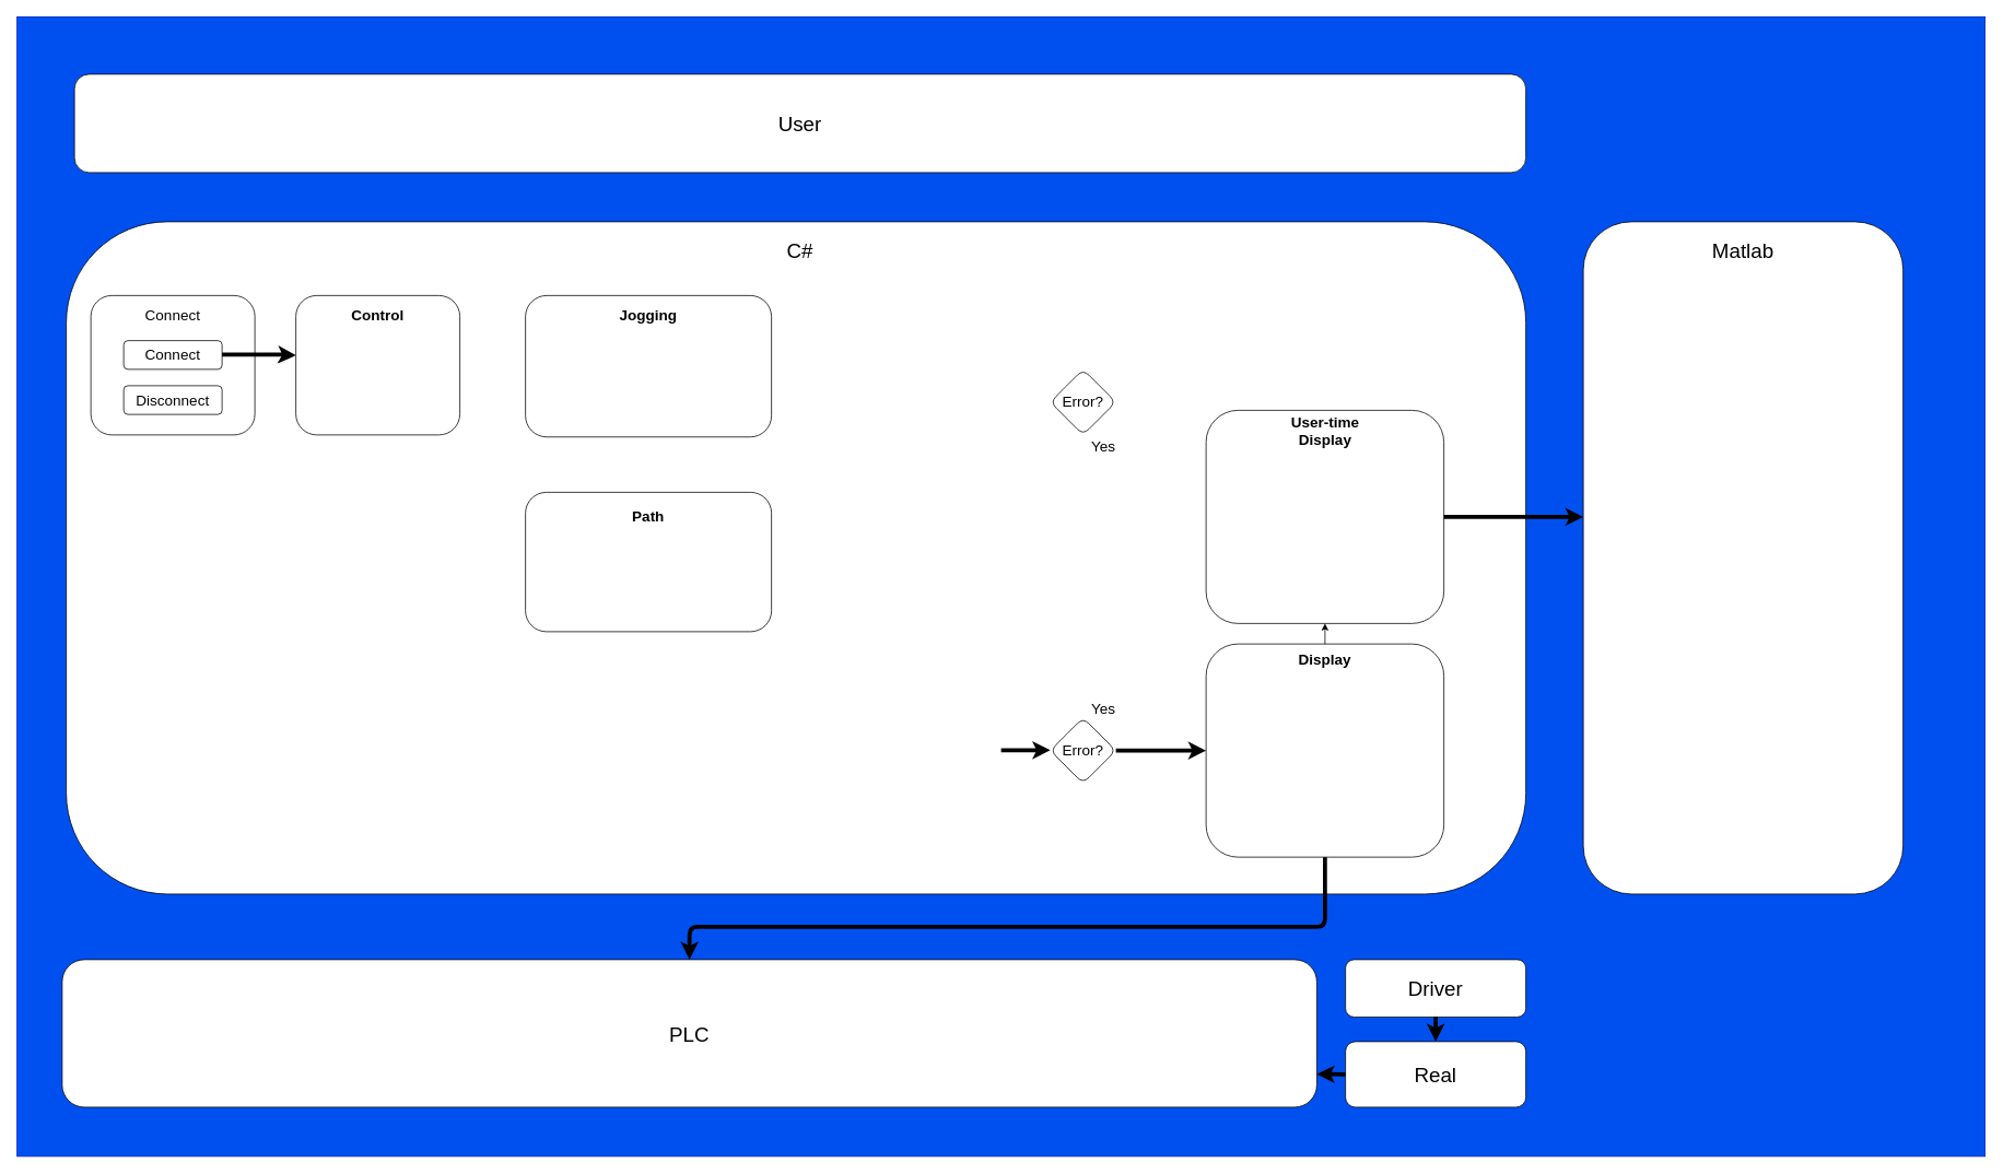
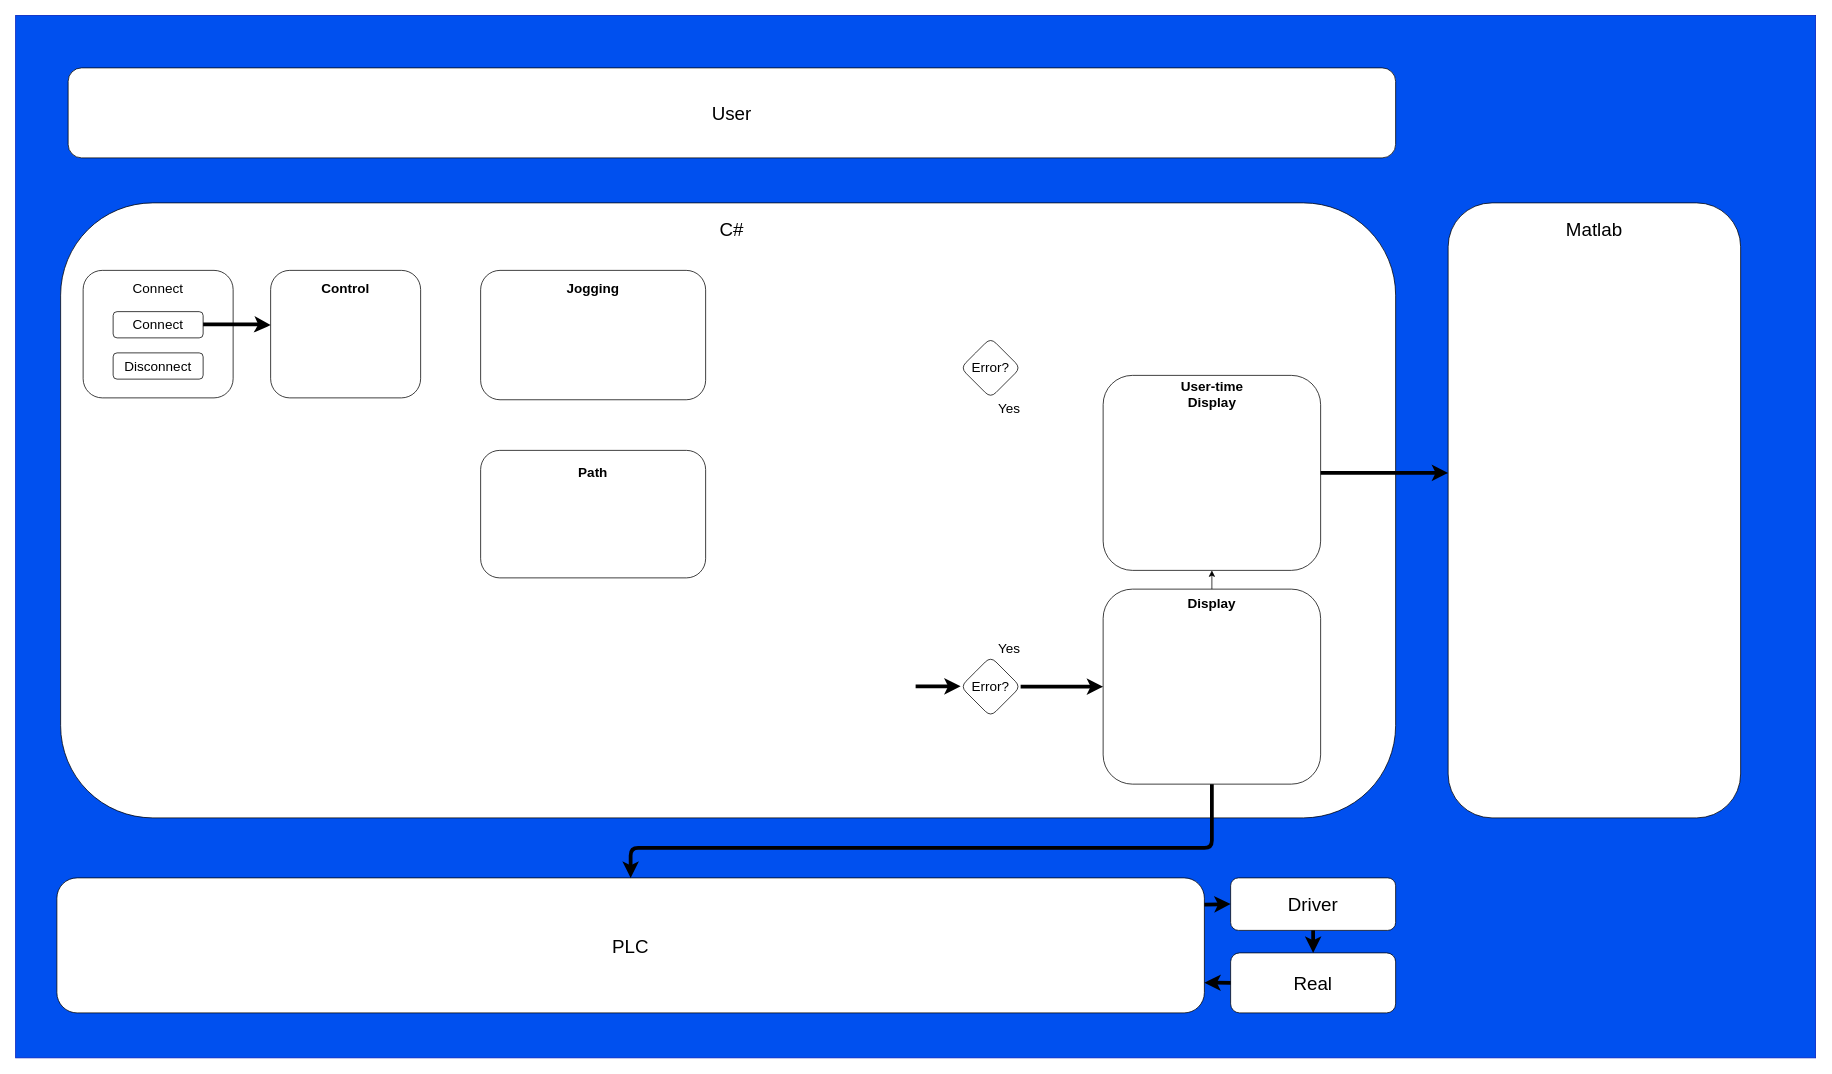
  <mxCell id="0" />
  <mxCell id="1" parent="0" />
  <mxCell id="2" value="" style="rounded=0;whiteSpace=wrap;html=1;fillColor=#0050ef;strokeColor=#001DBC;fontColor=#ffffff;" parent="1" vertex="1"><mxGeometry x="20" y="20" width="2400" height="1390" as="geometry" /></mxCell>
  <mxCell id="3" value="" style="rounded=1;whiteSpace=wrap;html=1;" parent="1" vertex="1"><mxGeometry x="80" y="270" width="1780" height="820" as="geometry" /></mxCell>
  <mxCell id="4" value="" style="rounded=1;whiteSpace=wrap;html=1;" parent="1" vertex="1"><mxGeometry x="110" y="360" width="200" height="170" as="geometry" /></mxCell>
  <mxCell id="5" value="&lt;font style=&quot;font-size: 18px;&quot;&gt;Connect&lt;/font&gt;" style="rounded=1;whiteSpace=wrap;html=1;" parent="1" vertex="1"><mxGeometry x="150" y="415" width="120" height="35" as="geometry" /></mxCell>
  <mxCell id="6" value="&lt;font style=&quot;font-size: 18px;&quot;&gt;Disconnect&lt;/font&gt;" style="rounded=1;whiteSpace=wrap;html=1;" parent="1" vertex="1"><mxGeometry x="150" y="470" width="120" height="35" as="geometry" /></mxCell>
  <mxCell id="7" value="&lt;font style=&quot;font-size: 18px;&quot;&gt;Connect&lt;/font&gt;" style="text;html=1;strokeColor=none;fillColor=none;align=center;verticalAlign=middle;whiteSpace=wrap;rounded=0;" parent="1" vertex="1"><mxGeometry x="180" y="370" width="60" height="30" as="geometry" /></mxCell>
  <mxCell id="8" value="" style="rounded=1;whiteSpace=wrap;html=1;" parent="1" vertex="1"><mxGeometry x="360" y="360" width="200" height="170" as="geometry" /></mxCell>
  <mxCell id="9" value="" style="endArrow=classic;html=1;strokeWidth=5;" parent="1" edge="1"><mxGeometry width="50" height="50" relative="1" as="geometry"><mxPoint x="270" y="432" as="sourcePoint" /><mxPoint x="360" y="433" as="targetPoint" /><Array as="points"><mxPoint x="340" y="432" /></Array></mxGeometry></mxCell>
  <mxCell id="10" value="&lt;font style=&quot;font-size: 18px;&quot;&gt;Control&lt;/font&gt;" style="text;html=1;strokeColor=none;fillColor=none;align=center;verticalAlign=middle;whiteSpace=wrap;rounded=0;fontStyle=1" parent="1" vertex="1"><mxGeometry x="430" y="370" width="60" height="30" as="geometry" /></mxCell>
  <mxCell id="11" value="" style="rounded=1;whiteSpace=wrap;html=1;" parent="1" vertex="1"><mxGeometry x="640" y="360" width="300" height="172.5" as="geometry" /></mxCell>
  <mxCell id="12" value="&lt;font style=&quot;font-size: 18px;&quot;&gt;Jogging&lt;/font&gt;" style="text;html=1;strokeColor=none;fillColor=none;align=center;verticalAlign=middle;whiteSpace=wrap;rounded=0;fontStyle=1" parent="1" vertex="1"><mxGeometry x="760" y="370" width="60" height="30" as="geometry" /></mxCell>
  <mxCell id="13" value="&lt;font style=&quot;font-size: 18px;&quot;&gt;Error?&lt;/font&gt;" style="rhombus;whiteSpace=wrap;html=1;rounded=1;" parent="1" vertex="1"><mxGeometry x="1280" y="450" width="80" height="80" as="geometry" /></mxCell>
  <mxCell id="14" value="&lt;font style=&quot;font-size: 25px;&quot;&gt;User&lt;/font&gt;" style="rounded=1;whiteSpace=wrap;html=1;" parent="1" vertex="1"><mxGeometry x="90" y="90" width="1770" height="120" as="geometry" /></mxCell>
  <mxCell id="15" value="&lt;font style=&quot;font-size: 18px;&quot;&gt;Yes&lt;/font&gt;" style="text;html=1;strokeColor=none;fillColor=none;align=center;verticalAlign=middle;whiteSpace=wrap;rounded=0;" parent="1" vertex="1"><mxGeometry x="1320" y="530" width="50" height="30" as="geometry" /></mxCell>
  <mxCell id="16" value="" style="rounded=1;whiteSpace=wrap;html=1;" parent="1" vertex="1"><mxGeometry x="640" y="600" width="300" height="170" as="geometry" /></mxCell>
  <mxCell id="17" value="&lt;font style=&quot;font-size: 18px;&quot;&gt;Path&lt;/font&gt;" style="text;html=1;strokeColor=none;fillColor=none;align=center;verticalAlign=middle;whiteSpace=wrap;rounded=0;fontStyle=1" parent="1" vertex="1"><mxGeometry x="760" y="615" width="60" height="30" as="geometry" /></mxCell>
  <mxCell id="18" value="&lt;font style=&quot;font-size: 18px;&quot;&gt;Error?&lt;/font&gt;" style="rhombus;whiteSpace=wrap;html=1;rounded=1;" parent="1" vertex="1"><mxGeometry x="1280" y="875" width="80" height="80" as="geometry" /></mxCell>
  <mxCell id="19" value="" style="endArrow=classic;html=1;exitX=1;exitY=0.5;exitDx=0;exitDy=0;strokeWidth=5;" parent="1" edge="1"><mxGeometry width="50" height="50" relative="1" as="geometry"><mxPoint x="1220" y="914.58" as="sourcePoint" /><mxPoint x="1280" y="914.58" as="targetPoint" /></mxGeometry></mxCell>
  <mxCell id="20" value="&lt;font style=&quot;font-size: 18px;&quot;&gt;Yes&lt;/font&gt;" style="text;html=1;strokeColor=none;fillColor=none;align=center;verticalAlign=middle;whiteSpace=wrap;rounded=0;" parent="1" vertex="1"><mxGeometry x="1320" y="850" width="50" height="30" as="geometry" /></mxCell>
  <mxCell id="21" value="&lt;font style=&quot;font-size: 25px;&quot;&gt;PLC&lt;/font&gt;" style="rounded=1;whiteSpace=wrap;html=1;" parent="1" vertex="1"><mxGeometry x="75" y="1170" width="1530" height="180" as="geometry" /></mxCell>
  <mxCell id="22" value="&lt;font style=&quot;font-size: 25px;&quot;&gt;Driver&lt;/font&gt;" style="rounded=1;whiteSpace=wrap;html=1;" parent="1" vertex="1"><mxGeometry x="1640" y="1170" width="220" height="70" as="geometry" /></mxCell>
  <mxCell id="23" value="C#" style="text;html=1;strokeColor=none;fillColor=none;align=center;verticalAlign=middle;whiteSpace=wrap;rounded=0;fontSize=25;" parent="1" vertex="1"><mxGeometry x="945" y="290" width="60" height="30" as="geometry" /></mxCell>
  <mxCell id="24" value="&lt;font style=&quot;font-size: 25px;&quot;&gt;Real&lt;/font&gt;" style="rounded=1;whiteSpace=wrap;html=1;" parent="1" vertex="1"><mxGeometry x="1640" y="1270" width="220" height="80" as="geometry" /></mxCell>
  <mxCell id="25" value="" style="endArrow=classic;html=1;fontSize=25;exitX=0.5;exitY=1;exitDx=0;exitDy=0;entryX=0.5;entryY=0;entryDx=0;entryDy=0;strokeWidth=5;" parent="1" source="22" target="24" edge="1"><mxGeometry width="50" height="50" relative="1" as="geometry"><mxPoint x="1620" y="730" as="sourcePoint" /><mxPoint x="1670" y="680" as="targetPoint" /></mxGeometry></mxCell>
  <mxCell id="26" value="" style="rounded=1;whiteSpace=wrap;html=1;" parent="1" vertex="1"><mxGeometry x="1470" y="785" width="290" height="260" as="geometry" /></mxCell>
  <mxCell id="27" value="&lt;font style=&quot;font-size: 18px;&quot;&gt;Display&lt;/font&gt;" style="text;html=1;strokeColor=none;fillColor=none;align=center;verticalAlign=middle;whiteSpace=wrap;rounded=0;fontStyle=1" parent="1" vertex="1"><mxGeometry x="1585" y="790" width="60" height="30" as="geometry" /></mxCell>
  <mxCell id="28" value="" style="endArrow=classic;html=1;fontSize=25;exitX=1;exitY=0.5;exitDx=0;exitDy=0;entryX=0;entryY=0.5;entryDx=0;entryDy=0;strokeWidth=5;" parent="1" source="18" target="26" edge="1"><mxGeometry width="50" height="50" relative="1" as="geometry"><mxPoint x="1390" y="910" as="sourcePoint" /><mxPoint x="1490" y="1100" as="targetPoint" /><Array as="points"><mxPoint x="1400" y="915" /></Array></mxGeometry></mxCell>
  <mxCell id="29" value="" style="endArrow=classic;html=1;fontSize=25;exitX=0.5;exitY=1;exitDx=0;exitDy=0;entryX=0.5;entryY=0;entryDx=0;entryDy=0;strokeWidth=5;" parent="1" source="26" target="21" edge="1"><mxGeometry width="50" height="50" relative="1" as="geometry"><mxPoint x="1400" y="1220" as="sourcePoint" /><mxPoint x="1450" y="1170" as="targetPoint" /><Array as="points"><mxPoint x="1615" y="1130" /><mxPoint x="840" y="1130" /></Array></mxGeometry></mxCell>
+ <mxCell id="30" value="" style="endArrow=classic;html=1;fontSize=25;entryX=0;entryY=0.5;entryDx=0;entryDy=0;exitX=1;exitY=0.198;exitDx=0;exitDy=0;exitPerimeter=0;strokeWidth=5;" parent="1" source="21" target="22" edge="1"><mxGeometry width="50" height="50" relative="1" as="geometry"><mxPoint x="1600" y="1230" as="sourcePoint" /><mxPoint x="1500" y="1220" as="targetPoint" /></mxGeometry></mxCell>
  <mxCell id="31" value="" style="endArrow=classic;html=1;fontSize=25;exitX=0;exitY=0.5;exitDx=0;exitDy=0;entryX=1;entryY=0.776;entryDx=0;entryDy=0;entryPerimeter=0;strokeWidth=5;" parent="1" source="24" target="21" edge="1"><mxGeometry width="50" height="50" relative="1" as="geometry"><mxPoint x="1615" y="1239.7" as="sourcePoint" /><mxPoint x="1610" y="1320" as="targetPoint" /></mxGeometry></mxCell>
  <mxCell id="32" value="" style="rounded=1;whiteSpace=wrap;html=1;" parent="1" vertex="1"><mxGeometry x="1470" y="500" width="290" height="260" as="geometry" /></mxCell>
  <mxCell id="33" value="&lt;font style=&quot;font-size: 18px;&quot;&gt;User-time Display&lt;/font&gt;" style="text;html=1;strokeColor=none;fillColor=none;align=center;verticalAlign=middle;whiteSpace=wrap;rounded=0;fontStyle=1" parent="1" vertex="1"><mxGeometry x="1567.5" y="511.25" width="95" height="30" as="geometry" /></mxCell>
  <mxCell id="34" value="" style="endArrow=classic;html=1;fontSize=25;exitX=0.5;exitY=0;exitDx=0;exitDy=0;entryX=0.5;entryY=1;entryDx=0;entryDy=0;" parent="1" source="26" target="32" edge="1"><mxGeometry width="50" height="50" relative="1" as="geometry"><mxPoint x="1270" y="750" as="sourcePoint" /><mxPoint x="1320" y="700" as="targetPoint" /></mxGeometry></mxCell>
  <mxCell id="35" value="" style="rounded=1;whiteSpace=wrap;html=1;" parent="1" vertex="1"><mxGeometry x="1930" y="270" width="390" height="820" as="geometry" /></mxCell>
  <mxCell id="36" value="Matlab" style="text;html=1;strokeColor=none;fillColor=none;align=center;verticalAlign=middle;whiteSpace=wrap;rounded=0;fontSize=25;" parent="1" vertex="1"><mxGeometry x="2095" y="290" width="60" height="30" as="geometry" /></mxCell>
  <mxCell id="37" value="" style="endArrow=classic;html=1;exitX=1;exitY=0.5;exitDx=0;exitDy=0;strokeWidth=5;" parent="1" source="32" edge="1"><mxGeometry width="50" height="50" relative="1" as="geometry"><mxPoint x="1640" y="640" as="sourcePoint" /><mxPoint x="1930" y="630" as="targetPoint" /></mxGeometry></mxCell>
